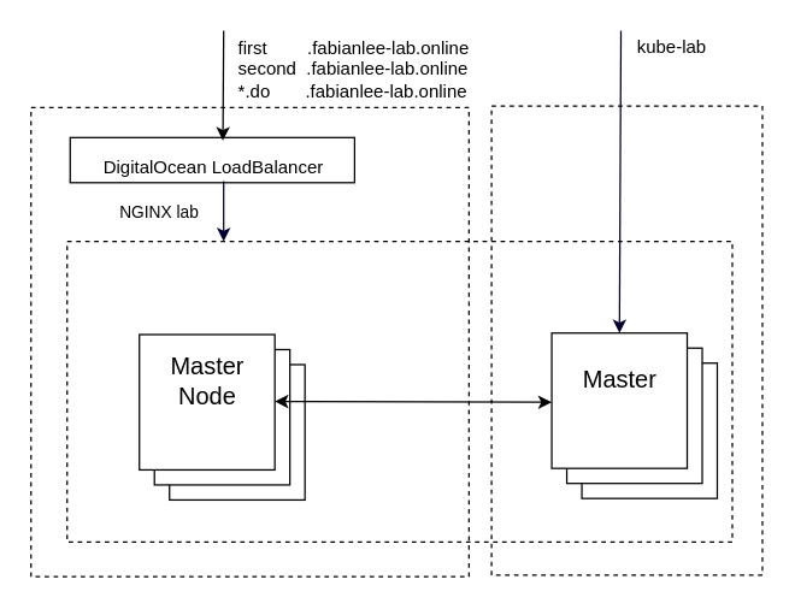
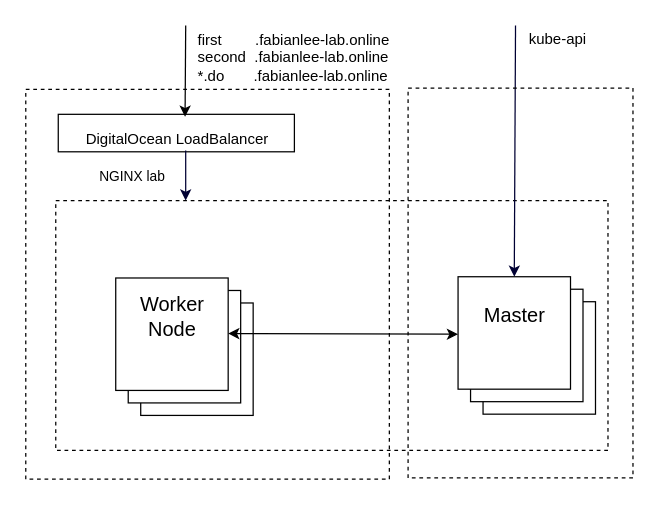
  <mxCell id="0" />
  <mxCell id="1" parent="0" />
  <mxCell id="2" value="" style="rounded=0;whiteSpace=wrap;html=1;dashed=1;" parent="1" vertex="1"><mxGeometry x="44" y="160" width="442" height="200" as="geometry" /></mxCell>
  <mxCell id="3" value="" style="whiteSpace=wrap;html=1;aspect=fixed;" vertex="1" parent="1"><mxGeometry x="112" y="242" width="90" height="90" as="geometry" /></mxCell>
  <mxCell id="4" value="" style="whiteSpace=wrap;html=1;aspect=fixed;" vertex="1" parent="1"><mxGeometry x="102" y="232" width="90" height="90" as="geometry" /></mxCell>
  <mxCell id="5" value="" style="rounded=0;whiteSpace=wrap;html=1;fontSize=16;dashed=1;fillColor=none;" parent="1" vertex="1"><mxGeometry x="20" y="71" width="291" height="312" as="geometry" /></mxCell>
  <mxCell id="6" value="" style="rounded=0;whiteSpace=wrap;html=1;" parent="1" vertex="1"><mxGeometry x="46" y="91" width="189" height="30" as="geometry" /></mxCell>
  <mxCell id="7" value="DigitalOcean LoadBalancer" style="text;html=1;align=center;verticalAlign=middle;resizable=0;points=[];autosize=1;strokeColor=none;fontSize=12;" parent="1" vertex="1"><mxGeometry x="60.5" y="101" width="160" height="20" as="geometry" /></mxCell>
  <mxCell id="8" value="" style="whiteSpace=wrap;html=1;aspect=fixed;" parent="1" vertex="1"><mxGeometry x="92" y="222" width="90" height="90" as="geometry" /></mxCell>
- <mxCell id="9" value="&lt;div&gt;Master&lt;/div&gt;&lt;div&gt;Node&lt;/div&gt;" style="text;html=1;align=center;verticalAlign=middle;resizable=0;points=[];autosize=1;strokeColor=none;fontSize=16;" parent="1" vertex="1"><mxGeometry x="102" y="233" width="70" height="40" as="geometry" /></mxCell>
- <mxCell id="10" value="kube-lab" style="text;html=1;align=left;verticalAlign=middle;resizable=0;points=[];autosize=1;strokeColor=none;" parent="1" vertex="1"><mxGeometry x="421" y="21" width="60" height="20" as="geometry" /></mxCell>
+ <mxCell id="9" value="&lt;div&gt;Worker&lt;/div&gt;&lt;div&gt;Node&lt;/div&gt;" style="text;html=1;align=center;verticalAlign=middle;resizable=0;points=[];autosize=1;strokeColor=none;fontSize=16;" parent="1" vertex="1"><mxGeometry x="102" y="233" width="70" height="40" as="geometry" /></mxCell>
+ <mxCell id="10" value="kube-api" style="text;html=1;align=left;verticalAlign=middle;resizable=0;points=[];autosize=1;strokeColor=none;" parent="1" vertex="1"><mxGeometry x="421" y="21" width="60" height="20" as="geometry" /></mxCell>
  <mxCell id="11" value="&lt;div&gt;first&amp;nbsp;&amp;nbsp;&amp;nbsp;&amp;nbsp;&amp;nbsp;&amp;nbsp;&amp;nbsp; .fabianlee-lab.online&lt;/div&gt;&lt;div&gt;second&amp;nbsp; .fabianlee-lab.online&lt;/div&gt;&lt;div&gt;*.do&amp;nbsp; &amp;nbsp;&amp;nbsp;&amp;nbsp;&amp;nbsp; .fabianlee-lab.online&lt;br&gt;&lt;/div&gt;" style="text;html=1;align=left;verticalAlign=middle;resizable=0;points=[];autosize=1;strokeColor=none;" parent="1" vertex="1"><mxGeometry x="156" y="21" width="170" height="50" as="geometry" /></mxCell>
  <mxCell id="12" value="" style="endArrow=none;startArrow=classic;html=1;fontSize=16;fillColor=#f5f5f5;rounded=0;startFill=1;endFill=0;" parent="1" edge="1"><mxGeometry width="50" height="50" relative="1" as="geometry"><mxPoint x="147.5" y="93" as="sourcePoint" /><mxPoint x="148" y="20" as="targetPoint" /></mxGeometry></mxCell>
  <mxCell id="13" value="" style="endArrow=none;startArrow=classic;html=1;fontSize=16;fillColor=#f5f5f5;rounded=0;strokeColor=#000033;exitX=0.5;exitY=0;exitDx=0;exitDy=0;endFill=0;" parent="1" edge="1" source="18"><mxGeometry width="50" height="50" relative="1" as="geometry"><mxPoint x="411.75" y="72" as="sourcePoint" /><mxPoint x="412" y="20" as="targetPoint" /></mxGeometry></mxCell>
  <mxCell id="14" value="NGINX lab" style="text;html=1;align=center;verticalAlign=middle;resizable=0;points=[];autosize=1;strokeColor=none;fontSize=11;" parent="1" vertex="1"><mxGeometry x="60" y="131" width="90" height="20" as="geometry" /></mxCell>
  <mxCell id="15" value="" style="endArrow=none;startArrow=classic;html=1;fontSize=16;fillColor=#f5f5f5;rounded=0;strokeColor=#000033;endFill=0;" parent="1" edge="1"><mxGeometry x="163" y="239" width="50" height="50" as="geometry"><mxPoint x="148" y="160" as="sourcePoint" /><mxPoint x="148" y="120" as="targetPoint" /></mxGeometry></mxCell>
  <mxCell id="16" value="" style="whiteSpace=wrap;html=1;aspect=fixed;" vertex="1" parent="1"><mxGeometry x="386" y="241" width="90" height="90" as="geometry" /></mxCell>
  <mxCell id="17" value="" style="whiteSpace=wrap;html=1;aspect=fixed;" vertex="1" parent="1"><mxGeometry x="376" y="231" width="90" height="90" as="geometry" /></mxCell>
  <mxCell id="18" value="" style="whiteSpace=wrap;html=1;aspect=fixed;" vertex="1" parent="1"><mxGeometry x="366" y="221" width="90" height="90" as="geometry" /></mxCell>
  <mxCell id="19" value="Master" style="text;html=1;align=center;verticalAlign=middle;resizable=0;points=[];autosize=1;strokeColor=none;fontSize=16;" vertex="1" parent="1"><mxGeometry x="381" y="242" width="60" height="20" as="geometry" /></mxCell>
  <mxCell id="20" value="" style="rounded=0;whiteSpace=wrap;html=1;fontSize=16;dashed=1;fillColor=none;" vertex="1" parent="1"><mxGeometry x="326" y="70" width="180" height="312" as="geometry" /></mxCell>
  <mxCell id="21" value="" style="endArrow=classic;startArrow=classic;html=1;fontSize=11;strokeColor=#000000;" edge="1" parent="1"><mxGeometry width="50" height="50" relative="1" as="geometry"><mxPoint x="182" y="266.5" as="sourcePoint" /><mxPoint x="366" y="267" as="targetPoint" /></mxGeometry></mxCell>
